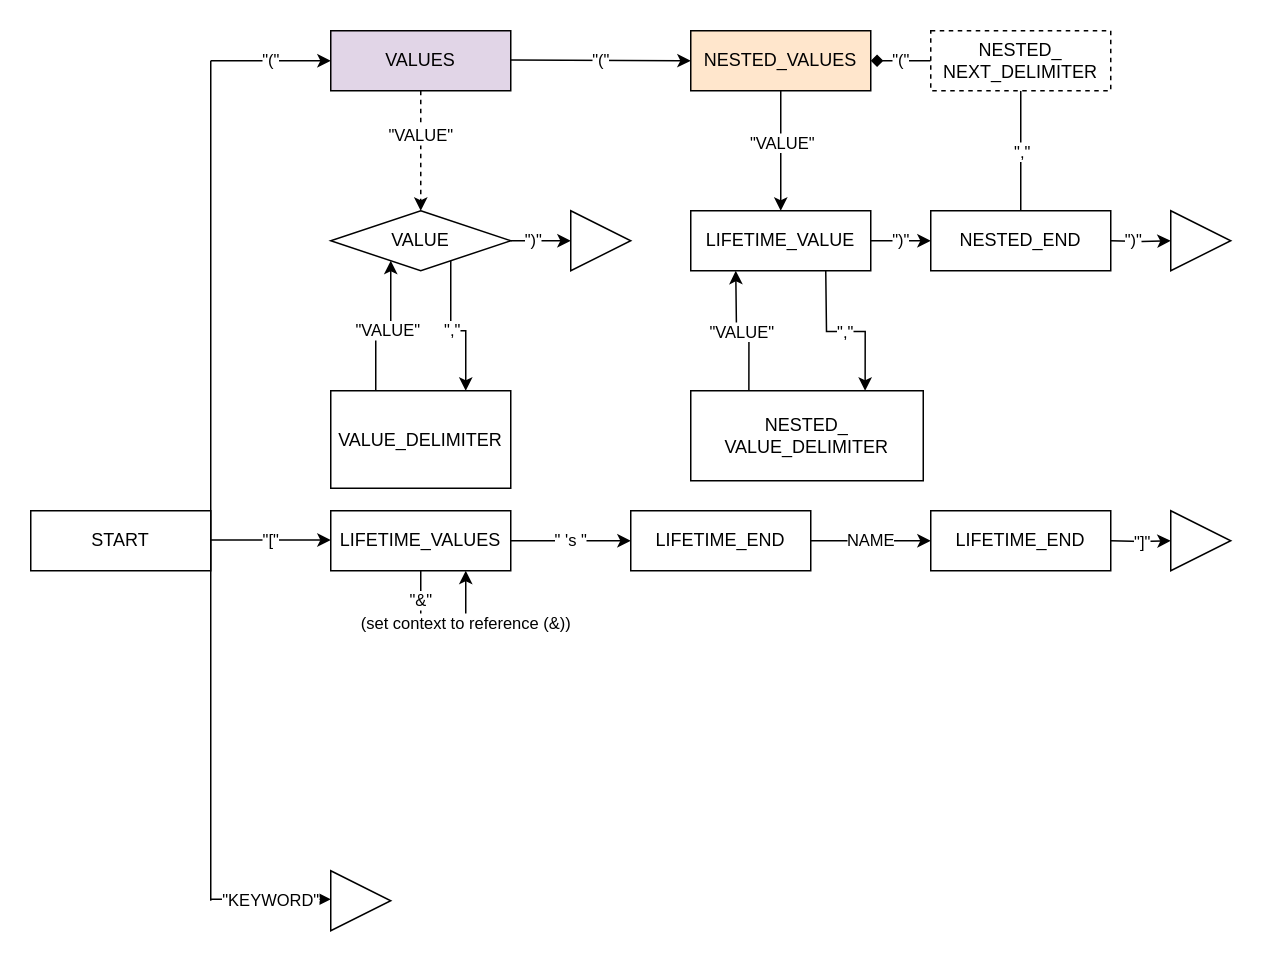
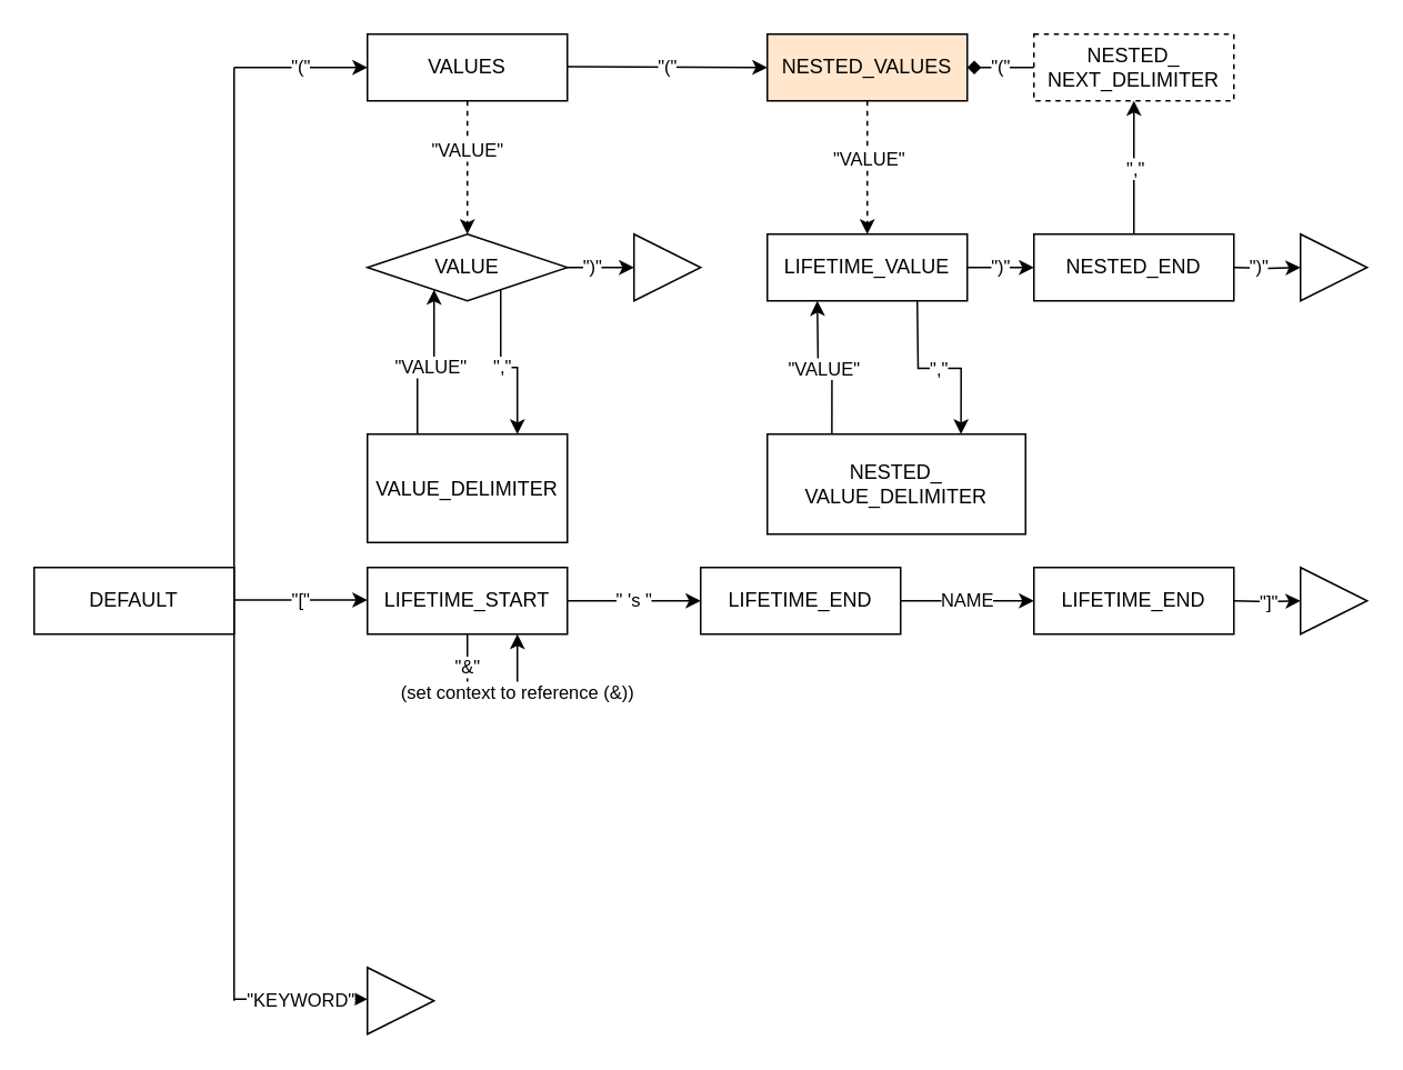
  <mxCell id="0" />
  <mxCell id="1" parent="0" />
  <mxCell id="2" style="edgeStyle=orthogonalEdgeStyle;rounded=0;orthogonalLoop=1;jettySize=auto;html=1;exitX=0.5;exitY=1;exitDx=0;exitDy=0;dashed=1;" edge="1" parent="1" source="4" target="9"><mxGeometry relative="1" as="geometry" /></mxCell>
  <mxCell id="3" value="&quot;VALUE&quot;" style="edgeLabel;html=1;align=center;verticalAlign=middle;resizable=0;points=[];" vertex="1" connectable="0" parent="2"><mxGeometry x="-0.278" y="-1" relative="1" as="geometry"><mxPoint as="offset" /></mxGeometry></mxCell>
- <mxCell id="4" value="VALUES" style="rounded=0;whiteSpace=wrap;html=1;fillColor=#e1d5e7;" vertex="1" parent="1"><mxGeometry x="220" width="120" height="40" as="geometry" y="20" /></mxCell>
+ <mxCell id="4" value="VALUES" style="rounded=0;whiteSpace=wrap;html=1;" vertex="1" parent="1"><mxGeometry x="220" width="120" height="40" as="geometry" y="20" /></mxCell>
  <mxCell id="5" value="&quot;(&quot;&lt;br&gt;" style="endArrow=classic;html=1;rounded=0;entryX=0;entryY=0.5;entryDx=0;entryDy=0;" edge="1" parent="1" target="4"><mxGeometry width="50" height="50" relative="1" as="geometry"><mxPoint x="140" y="40" as="sourcePoint" /><mxPoint x="200" y="30" as="targetPoint" /></mxGeometry></mxCell>
  <mxCell id="6" value="&quot;,&quot;" style="edgeStyle=orthogonalEdgeStyle;rounded=0;orthogonalLoop=1;jettySize=auto;html=1;exitX=0.75;exitY=1;exitDx=0;exitDy=0;entryX=0.75;entryY=0;entryDx=0;entryDy=0;" edge="1" parent="1" source="9" target="11"><mxGeometry relative="1" as="geometry" /></mxCell>
  <mxCell id="7" style="edgeStyle=orthogonalEdgeStyle;rounded=0;orthogonalLoop=1;jettySize=auto;html=1;exitX=1;exitY=0.5;exitDx=0;exitDy=0;entryX=0;entryY=0.5;entryDx=0;entryDy=0;" edge="1" parent="1" source="9" target="12"><mxGeometry relative="1" as="geometry" /></mxCell>
  <mxCell id="8" value="&quot;)&quot;" style="edgeLabel;html=1;align=center;verticalAlign=middle;resizable=0;points=[];" vertex="1" connectable="0" parent="7"><mxGeometry x="-0.295" y="1" relative="1" as="geometry"><mxPoint as="offset" /></mxGeometry></mxCell>
  <mxCell id="9" value="VALUE" style="rhombus;whiteSpace=wrap;html=1;" vertex="1" parent="1"><mxGeometry x="220" y="140" width="120" height="40" as="geometry" /></mxCell>
  <mxCell id="10" value="&quot;VALUE&quot;" style="edgeStyle=orthogonalEdgeStyle;rounded=0;orthogonalLoop=1;jettySize=auto;html=1;exitX=0.25;exitY=0;exitDx=0;exitDy=0;entryX=0.25;entryY=1;entryDx=0;entryDy=0;" edge="1" parent="1" source="11" target="9"><mxGeometry relative="1" as="geometry" /></mxCell>
  <mxCell id="11" value="VALUE_DELIMITER" style="rounded=0;whiteSpace=wrap;html=1;" vertex="1" parent="1"><mxGeometry x="220" y="260" width="120" height="65" as="geometry" /></mxCell>
  <mxCell id="12" value="" style="triangle;whiteSpace=wrap;html=1;" vertex="1" parent="1"><mxGeometry x="380" y="140" width="40" height="40" as="geometry" /></mxCell>
  <mxCell id="13" value="&quot;(&quot;&lt;br&gt;" style="endArrow=classic;html=1;rounded=0;entryX=0;entryY=0.5;entryDx=0;entryDy=0;" edge="1" parent="1" target="16"><mxGeometry width="50" height="50" relative="1" as="geometry"><mxPoint x="340" y="39.57" as="sourcePoint" /><mxPoint x="500" y="40" as="targetPoint" /></mxGeometry></mxCell>
- <mxCell id="14" style="edgeStyle=orthogonalEdgeStyle;rounded=0;orthogonalLoop=1;jettySize=auto;html=1;exitX=0.5;exitY=1;exitDx=0;exitDy=0;entryX=0.5;entryY=0;entryDx=0;entryDy=0;" edge="1" parent="1" source="16" target="18"><mxGeometry relative="1" as="geometry" /></mxCell>
+ <mxCell id="14" style="edgeStyle=orthogonalEdgeStyle;rounded=0;orthogonalLoop=1;jettySize=auto;html=1;exitX=0.5;exitY=1;exitDx=0;exitDy=0;entryX=0.5;entryY=0;entryDx=0;entryDy=0;dashed=1;" edge="1" parent="1" source="16" target="18"><mxGeometry relative="1" as="geometry" /></mxCell>
  <mxCell id="15" value="&quot;VALUE&quot;" style="edgeLabel;html=1;align=center;verticalAlign=middle;resizable=0;points=[];" vertex="1" connectable="0" parent="14"><mxGeometry x="-0.157" relative="1" as="geometry"><mxPoint as="offset" /></mxGeometry></mxCell>
  <mxCell id="16" value="NESTED_VALUES" style="rounded=0;whiteSpace=wrap;html=1;fillColor=#ffe6cc;" vertex="1" parent="1"><mxGeometry x="460" width="120" height="40" as="geometry" y="20" /></mxCell>
  <mxCell id="17" value="&quot;)&quot;" style="edgeStyle=orthogonalEdgeStyle;rounded=0;orthogonalLoop=1;jettySize=auto;html=1;" edge="1" parent="1" source="18"><mxGeometry relative="1" as="geometry"><mxPoint x="620" y="160" as="targetPoint" /></mxGeometry></mxCell>
  <mxCell id="18" value="LIFETIME_VALUE" style="rounded=0;whiteSpace=wrap;html=1;" vertex="1" parent="1"><mxGeometry x="460" y="140" width="120" height="40" as="geometry" /></mxCell>
  <mxCell id="19" value="&quot;,&quot;" style="edgeStyle=orthogonalEdgeStyle;rounded=0;orthogonalLoop=1;jettySize=auto;html=1;exitX=0.75;exitY=1;exitDx=0;exitDy=0;entryX=0.75;entryY=0;entryDx=0;entryDy=0;" edge="1" parent="1" target="21"><mxGeometry relative="1" as="geometry"><mxPoint x="550" y="180" as="sourcePoint" /></mxGeometry></mxCell>
  <mxCell id="20" value="&quot;VALUE&quot;" style="edgeStyle=orthogonalEdgeStyle;rounded=0;orthogonalLoop=1;jettySize=auto;html=1;exitX=0.25;exitY=0;exitDx=0;exitDy=0;entryX=0.25;entryY=1;entryDx=0;entryDy=0;" edge="1" parent="1" source="21"><mxGeometry relative="1" as="geometry"><mxPoint x="490" y="180" as="targetPoint" /></mxGeometry></mxCell>
  <mxCell id="21" value="NESTED_&lt;br&gt;VALUE_DELIMITER" style="rounded=0;whiteSpace=wrap;html=1;" vertex="1" parent="1"><mxGeometry x="460" y="260" width="155" height="60" as="geometry" /></mxCell>
- <mxCell id="22" style="edgeStyle=orthogonalEdgeStyle;rounded=0;orthogonalLoop=1;jettySize=auto;html=1;exitX=0.5;exitY=0;exitDx=0;exitDy=0;entryX=0.5;entryY=1;entryDx=0;entryDy=0;endArrow=none;" edge="1" parent="1" source="24" target="29"><mxGeometry relative="1" as="geometry" /></mxCell>
+ <mxCell id="22" style="edgeStyle=orthogonalEdgeStyle;rounded=0;orthogonalLoop=1;jettySize=auto;html=1;exitX=0.5;exitY=0;exitDx=0;exitDy=0;entryX=0.5;entryY=1;entryDx=0;entryDy=0;" edge="1" parent="1" source="24" target="29"><mxGeometry relative="1" as="geometry" /></mxCell>
  <mxCell id="23" value="&quot;,&quot;" style="edgeLabel;html=1;align=center;verticalAlign=middle;resizable=0;points=[];" vertex="1" connectable="0" parent="22"><mxGeometry x="0.272" y="1" relative="1" as="geometry"><mxPoint x="1" y="11" as="offset" /></mxGeometry></mxCell>
  <mxCell id="24" value="NESTED_END" style="rounded=0;whiteSpace=wrap;html=1;" vertex="1" parent="1"><mxGeometry x="620" y="140" width="120" height="40" as="geometry" /></mxCell>
  <mxCell id="25" style="edgeStyle=orthogonalEdgeStyle;rounded=0;orthogonalLoop=1;jettySize=auto;html=1;exitX=1;exitY=0.5;exitDx=0;exitDy=0;entryX=0;entryY=0.5;entryDx=0;entryDy=0;" edge="1" parent="1" target="27"><mxGeometry relative="1" as="geometry"><mxPoint x="740" y="160" as="sourcePoint" /></mxGeometry></mxCell>
  <mxCell id="26" value="&quot;)&quot;" style="edgeLabel;html=1;align=center;verticalAlign=middle;resizable=0;points=[];" vertex="1" connectable="0" parent="25"><mxGeometry x="-0.295" y="1" relative="1" as="geometry"><mxPoint as="offset" /></mxGeometry></mxCell>
  <mxCell id="27" value="" style="triangle;whiteSpace=wrap;html=1;" vertex="1" parent="1"><mxGeometry x="780" y="140" width="40" height="40" as="geometry" /></mxCell>
  <mxCell id="28" value="&quot;(&quot;" style="edgeStyle=orthogonalEdgeStyle;rounded=0;orthogonalLoop=1;jettySize=auto;html=1;exitX=0;exitY=0.5;exitDx=0;exitDy=0;endArrow=diamond;" edge="1" parent="1" source="29" target="16"><mxGeometry relative="1" as="geometry" /></mxCell>
  <mxCell id="29" value="NESTED_&lt;br&gt;NEXT_DELIMITER" style="rounded=0;whiteSpace=wrap;html=1;dashed=1;" vertex="1" parent="1"><mxGeometry x="620" width="120" height="40" as="geometry" y="20" /></mxCell>
  <mxCell id="30" value="&quot;&amp;amp;&quot;" style="edgeStyle=orthogonalEdgeStyle;rounded=0;orthogonalLoop=1;jettySize=auto;html=1;exitX=0.5;exitY=1;exitDx=0;exitDy=0;" edge="1" parent="1" source="32"><mxGeometry relative="1" as="geometry"><mxPoint x="280" y="420" as="targetPoint" /></mxGeometry></mxCell>
  <mxCell id="31" value="&quot; 's &quot;" style="edgeStyle=orthogonalEdgeStyle;rounded=0;orthogonalLoop=1;jettySize=auto;html=1;exitX=1;exitY=0.5;exitDx=0;exitDy=0;entryX=0;entryY=0.5;entryDx=0;entryDy=0;" edge="1" parent="1" source="32" target="36"><mxGeometry relative="1" as="geometry" /></mxCell>
- <mxCell id="32" value="LIFETIME_VALUES" style="rounded=0;whiteSpace=wrap;html=1;" vertex="1" parent="1"><mxGeometry x="220" y="340" width="120" height="40" as="geometry" /></mxCell>
+ <mxCell id="32" value="LIFETIME_START" style="rounded=0;whiteSpace=wrap;html=1;" vertex="1" parent="1"><mxGeometry x="220" y="340" width="120" height="40" as="geometry" /></mxCell>
  <mxCell id="33" value="&quot;[&quot;" style="endArrow=classic;html=1;rounded=0;entryX=0;entryY=0.5;entryDx=0;entryDy=0;" edge="1" parent="1"><mxGeometry width="50" height="50" relative="1" as="geometry"><mxPoint x="140" y="359.52" as="sourcePoint" /><mxPoint x="220" y="359.52" as="targetPoint" /></mxGeometry></mxCell>
  <mxCell id="34" value="&quot;]&quot;" style="edgeStyle=orthogonalEdgeStyle;rounded=0;orthogonalLoop=1;jettySize=auto;html=1;" edge="1" parent="1"><mxGeometry relative="1" as="geometry"><mxPoint x="780" y="360" as="targetPoint" /><mxPoint x="740" y="360" as="sourcePoint" /></mxGeometry></mxCell>
  <mxCell id="35" value="NAME" style="edgeStyle=orthogonalEdgeStyle;rounded=0;orthogonalLoop=1;jettySize=auto;html=1;exitX=1;exitY=0.5;exitDx=0;exitDy=0;entryX=0;entryY=0.5;entryDx=0;entryDy=0;" edge="1" parent="1" source="36" target="43"><mxGeometry relative="1" as="geometry" /></mxCell>
  <mxCell id="36" value="LIFETIME_END" style="rounded=0;whiteSpace=wrap;html=1;" vertex="1" parent="1"><mxGeometry x="420" y="340" width="120" height="40" as="geometry" /></mxCell>
  <mxCell id="37" value="" style="triangle;whiteSpace=wrap;html=1;" vertex="1" parent="1"><mxGeometry x="780" y="340" width="40" height="40" as="geometry" /></mxCell>
  <mxCell id="38" value="&quot;KEYWORD&quot;" style="endArrow=classic;html=1;rounded=0;entryX=0;entryY=0.5;entryDx=0;entryDy=0;" edge="1" parent="1"><mxGeometry y="-1" width="50" height="50" relative="1" as="geometry"><mxPoint x="140" y="599" as="sourcePoint" /><mxPoint x="220" y="599" as="targetPoint" /><mxPoint as="offset" /></mxGeometry></mxCell>
  <mxCell id="39" value="" style="triangle;whiteSpace=wrap;html=1;" vertex="1" parent="1"><mxGeometry x="220" y="580" width="40" height="40" as="geometry" /></mxCell>
  <mxCell id="40" value="" style="endArrow=none;html=1;rounded=0;" edge="1" parent="1"><mxGeometry width="50" height="50" relative="1" as="geometry"><mxPoint x="140" y="600" as="sourcePoint" /><mxPoint x="140" y="40" as="targetPoint" /></mxGeometry></mxCell>
- <mxCell id="41" value="START" style="rounded=0;whiteSpace=wrap;html=1;" vertex="1" parent="1"><mxGeometry y="340" width="120" height="40" as="geometry" x="20" /></mxCell>
+ <mxCell id="41" value="DEFAULT" style="rounded=0;whiteSpace=wrap;html=1;" vertex="1" parent="1"><mxGeometry y="340" width="120" height="40" as="geometry" x="20" /></mxCell>
  <mxCell id="42" value="(set context to reference (&amp;amp;))" style="edgeStyle=orthogonalEdgeStyle;rounded=0;orthogonalLoop=1;jettySize=auto;html=1;entryX=0.75;entryY=1;entryDx=0;entryDy=0;" edge="1" parent="1" target="32"><mxGeometry relative="1" as="geometry"><mxPoint x="280" y="420" as="sourcePoint" /><mxPoint x="290" y="430" as="targetPoint" /><Array as="points"><mxPoint x="310" y="420" /></Array></mxGeometry></mxCell>
  <mxCell id="43" value="LIFETIME_END" style="rounded=0;whiteSpace=wrap;html=1;" vertex="1" parent="1"><mxGeometry x="620" y="340" width="120" height="40" as="geometry" /></mxCell>
